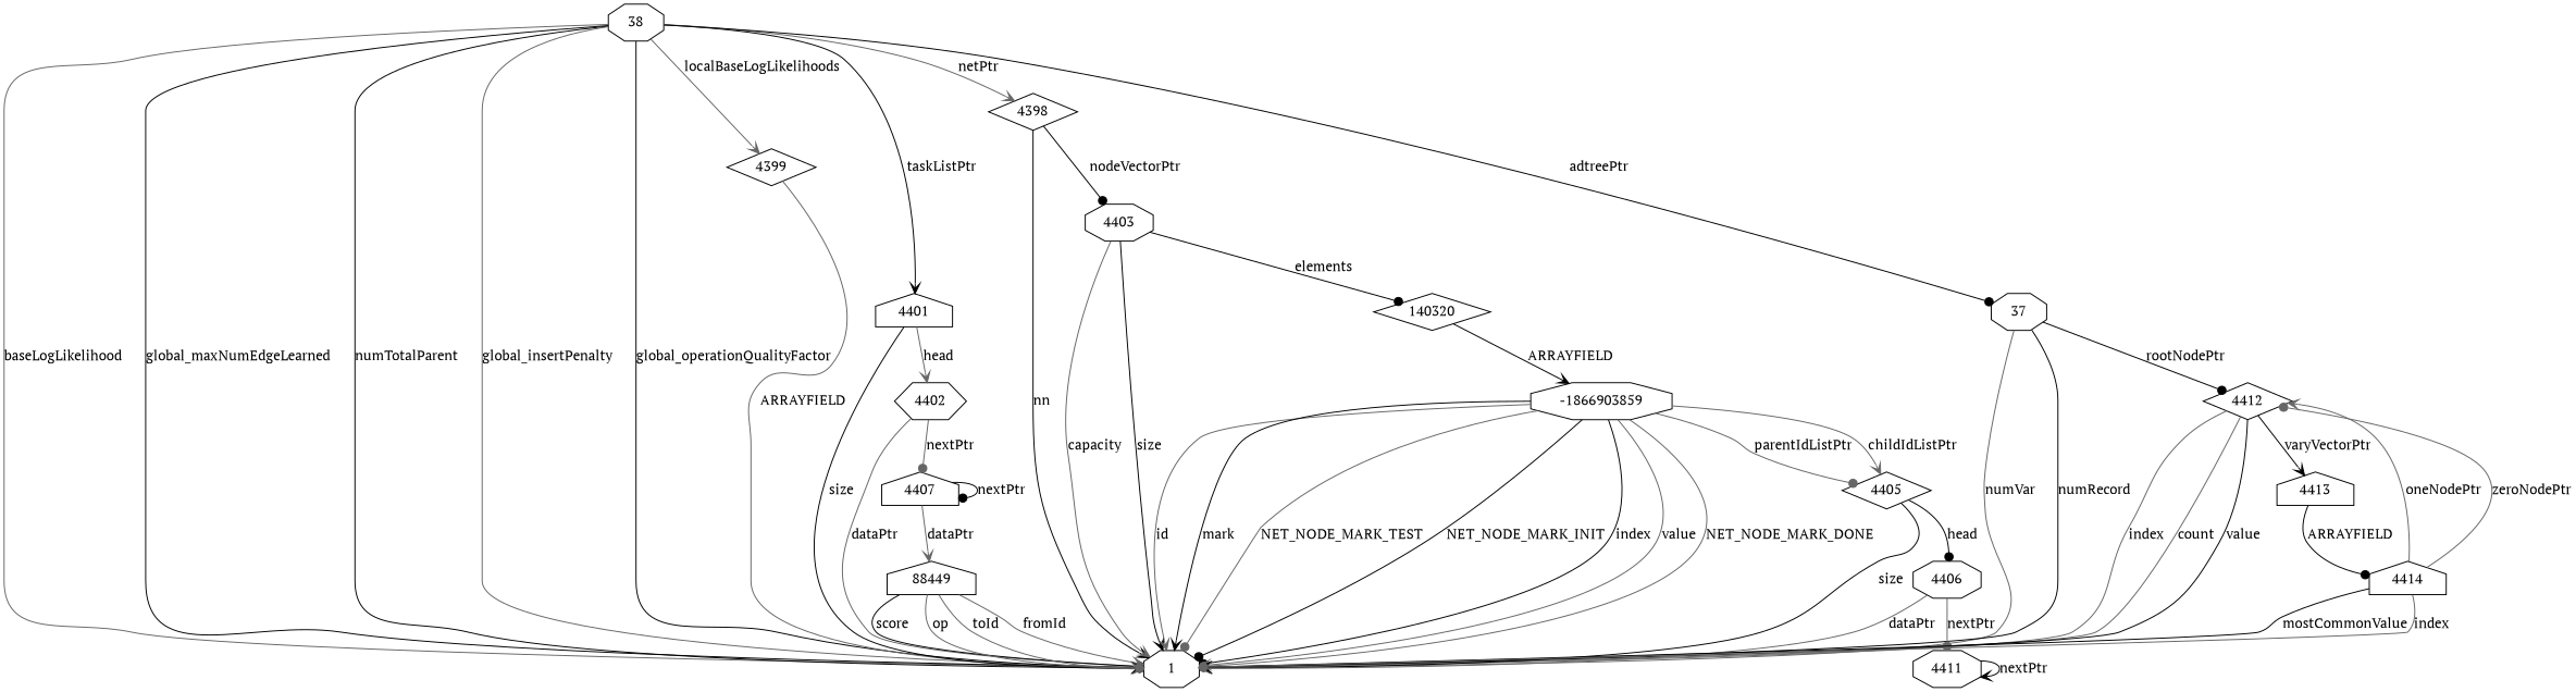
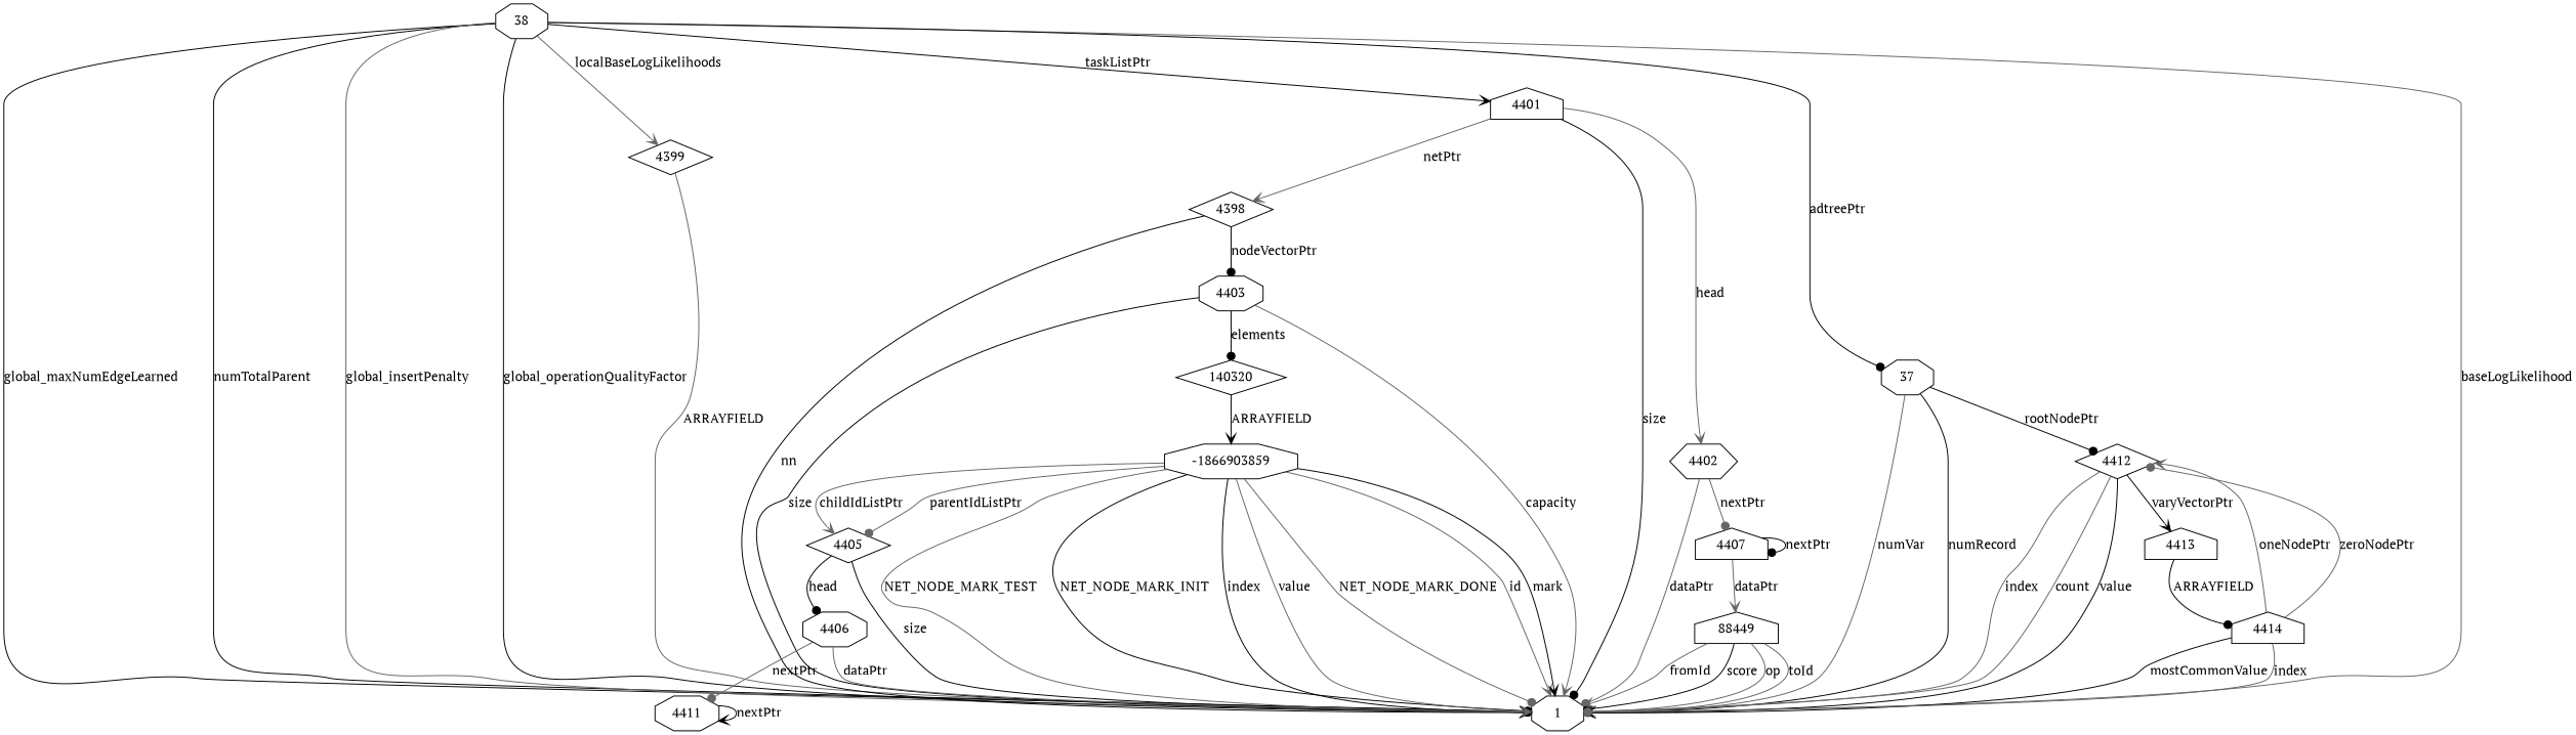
  digraph {
    fontname="PT Serif"
    node [fontname="PT Serif" shape=octagon]
    edge [arrowhead=vee color=gray40 fontname="PT Serif"]
    38
    1
    4399 [shape=diamond]
    4401 [shape=house]
    4398 [shape=diamond]
    37
    4402 [shape=hexagon]
    4403
    4412 [shape=diamond]
    88449 [shape=house]
    4407 [shape=house]
    140320 [shape=diamond]
    -1866903859
    4405 [shape=diamond]
    4406
    4411
    4413 [shape=house]
    4414 [shape=house]
    38 -> 1 [label=baseLogLikelihood]
    38 -> 1 [color=black label=global_maxNumEdgeLearned]
    38 -> 1 [arrowhead=dot color=black label=numTotalParent]
    38 -> 1 [arrowhead=dot label=global_insertPenalty]
    38 -> 1 [color=black label=global_operationQualityFactor]
    38 -> 4399 [label=localBaseLogLikelihoods]
    38 -> 4401 [color=black label=taskListPtr]
-   38 -> 4398 [label=netPtr]
+   4401 -> 4398 [label=netPtr]
    38 -> 37 [arrowhead=dot color=black label=adtreePtr]
    4399 -> 1 [arrowhead=dot label=ARRAYFIELD]
    4401 -> 1 [arrowhead=dot color=black label=size]
    4401 -> 4402 [label=head]
    4398 -> 1 [color=black label=nn]
    4398 -> 4403 [arrowhead=dot color=black label=nodeVectorPtr]
    37 -> 1 [label=numVar]
    37 -> 1 [color=black label=numRecord]
    37 -> 4412 [arrowhead=dot color=black label=rootNodePtr]
    4402 -> 1 [arrowhead=dot label=dataPtr]
    4402 -> 4407 [arrowhead=dot label=nextPtr]
    4403 -> 1 [label=capacity]
    4403 -> 1 [color=black label=size]
    4403 -> 140320 [arrowhead=dot color=black label=elements]
    4412 -> 1 [label=index]
    4412 -> 1 [label=count]
    4412 -> 1 [arrowhead=dot color=black label=value]
    4412 -> 4413 [color=black label=varyVectorPtr]
    88449 -> 1 [arrowhead=dot color=black label=score]
    88449 -> 1 [arrowhead=dot label=op]
    88449 -> 1 [label=toId]
    88449 -> 1 [label=fromId]
    4407 -> 88449 [label=dataPtr]
    4407 -> 4407 [arrowhead=dot color=black label=nextPtr]
    140320 -> -1866903859 [color=black label=ARRAYFIELD]
    -1866903859 -> 1 [label=id]
    -1866903859 -> 1 [color=black label=mark]
    -1866903859 -> 1 [arrowhead=dot label=NET_NODE_MARK_TEST]
    -1866903859 -> 1 [arrowhead=dot color=black label=NET_NODE_MARK_INIT]
    -1866903859 -> 1 [arrowhead=dot color=black label=index]
    -1866903859 -> 1 [label=value]
    -1866903859 -> 1 [arrowhead=dot label=NET_NODE_MARK_DONE]
    -1866903859 -> 4405 [arrowhead=dot label=parentIdListPtr]
    -1866903859 -> 4405 [label=childIdListPtr]
    4405 -> 1 [color=black label=size]
    4405 -> 4406 [arrowhead=dot color=black label=head]
    4406 -> 1 [label=dataPtr]
    4406 -> 4411 [arrowhead=dot label=nextPtr]
    4411 -> 4411 [color=black label=nextPtr]
    4413 -> 4414 [arrowhead=dot color=black label=ARRAYFIELD]
    4414 -> 1 [color=black label=mostCommonValue]
    4414 -> 1 [arrowhead=dot label=index]
    4414 -> 4412 [label=oneNodePtr]
    4414 -> 4412 [arrowhead=dot label=zeroNodePtr]
  }
